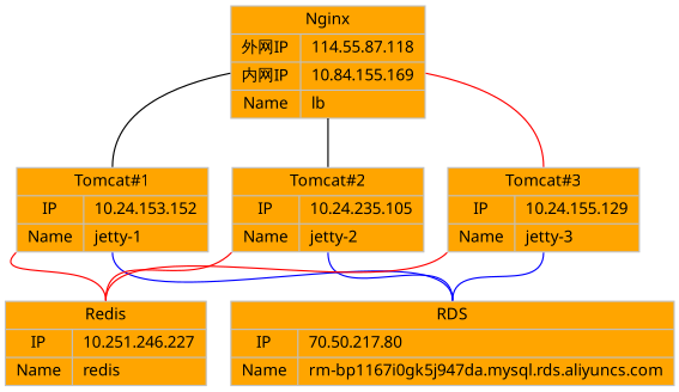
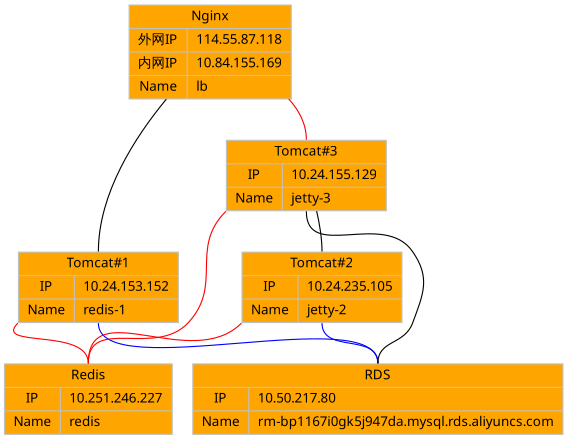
  digraph {
    compound=true
    rankdir=TB
    node [color=grey fillcolor=orange fontname="Migu 1M" fontsize=12 shape=record style="filled, solid"]
    edge [color=red dir=none headport=n penwidth=1]
    n1 [label="{Nginx|{{外网IP|内网IP|Name}|{114.55.87.118\l|10.84.155.169\l|lb\l}}}}"]
-   n2 [label="{Tomcat#1|{{IP|Name}|{10.24.153.152\l|jetty-1\l}}}}"]
+   n2 [label="{Tomcat#1|{{IP|Name}|{10.24.153.152\l|redis-1\l}}}}"]
    n3 [label="{Tomcat#2|{{IP|Name}|{10.24.235.105\l|jetty-2\l}}}}"]
    n4 [label="{Tomcat#3|{{IP|Name}|{10.24.155.129\l|jetty-3\l}}}}"]
-   n5 [label="{RDS|{{IP|Name}|{70.50.217.80\l|rm-bp1167i0gk5j947da.mysql.rds.aliyuncs.com\l}}}}"]
+   n5 [label="{RDS|{{IP|Name}|{10.50.217.80\l|rm-bp1167i0gk5j947da.mysql.rds.aliyuncs.com\l}}}}"]
    n6 [label="{Redis|{{IP|Name}|{10.251.246.227\l|redis\l}}}}"]
    n1 -> n2 [color=black]
-   n1 -> n3 [color=black]
+   n4 -> n3 [color=black]
    n1 -> n4
    n2 -> n5 [color=blue tailport=s]
    n2 -> n6 [tailport=sw]
    n3 -> n5 [color=blue tailport=s]
    n3 -> n6 [tailport=sw]
-   n4 -> n5 [color=blue tailport=s]
+   n4 -> n5 [color=black tailport=s]
    n4 -> n6 [tailport=sw]
  }
